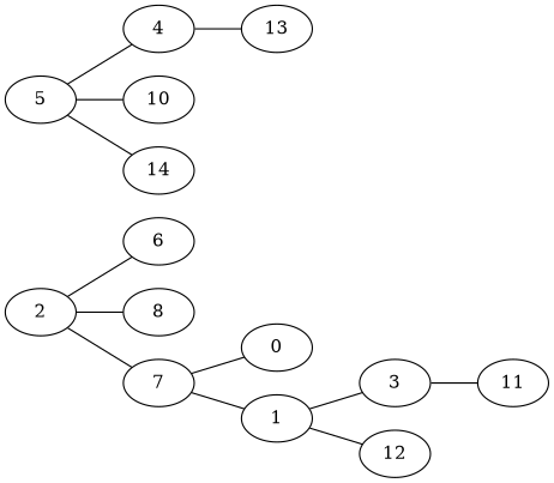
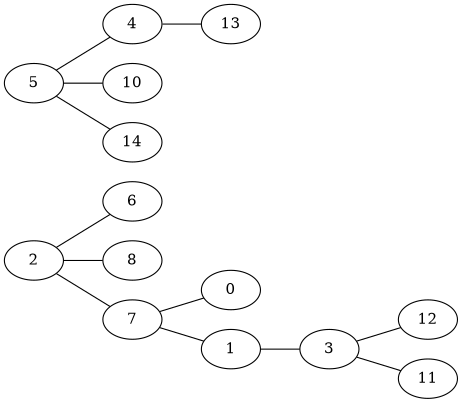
  strict graph {
    rankdir=LR
    node [style=vertex]
    edge [style="edge"]
    2
    6
    8
    7
    n5 [label=0]
    1
    3
    12
    11
    4
    13
    5
    10
    14
    2 -- 6
    2 -- 8
    2 -- 7
    7 -- n5
    7 -- 1
    1 -- 3
-   1 -- 12
+   3 -- 12
    3 -- 11
    4 -- 13
    5 -- 4
    5 -- 10
    5 -- 14
  }
